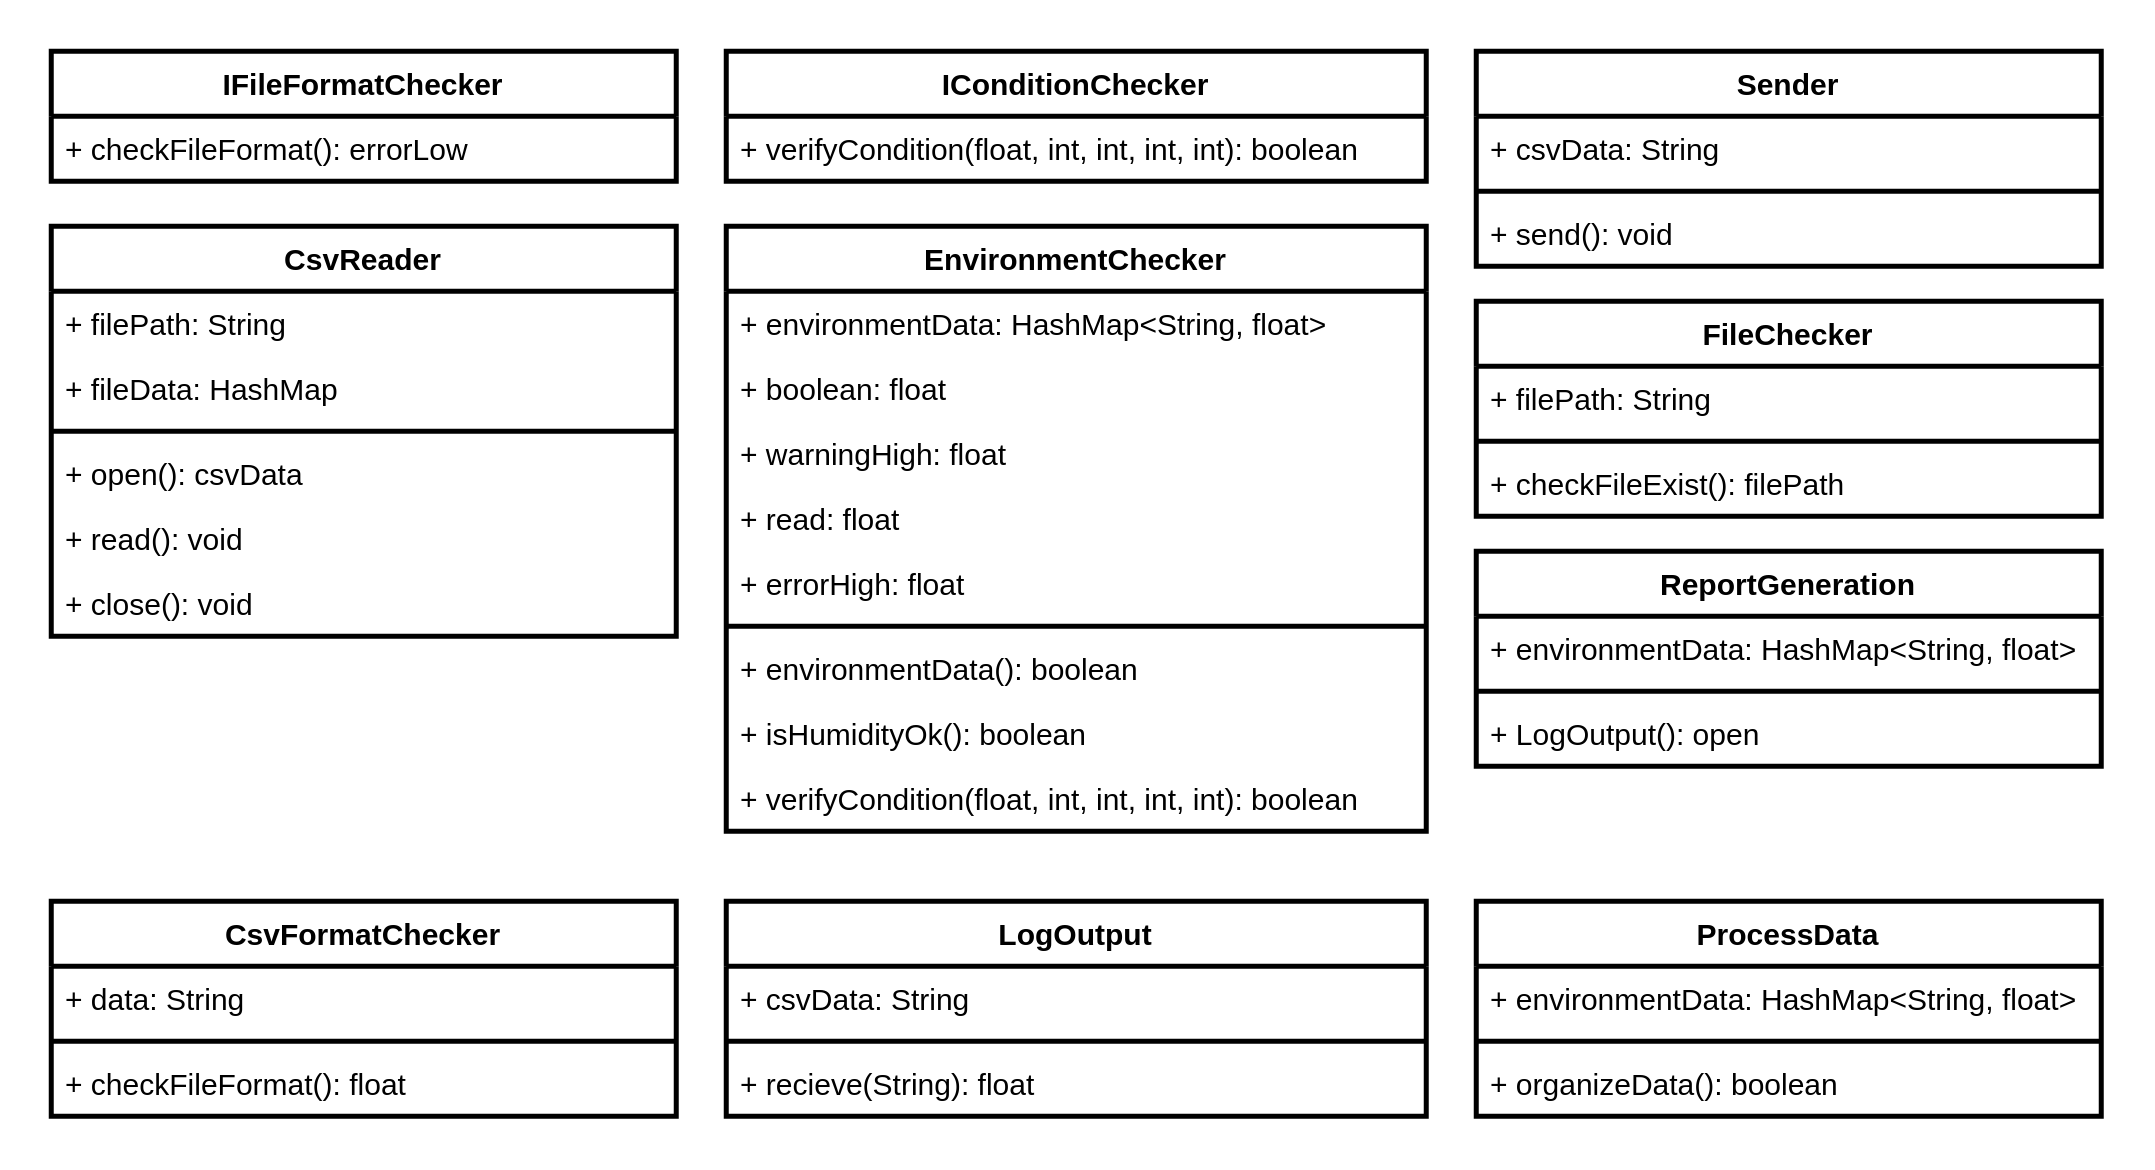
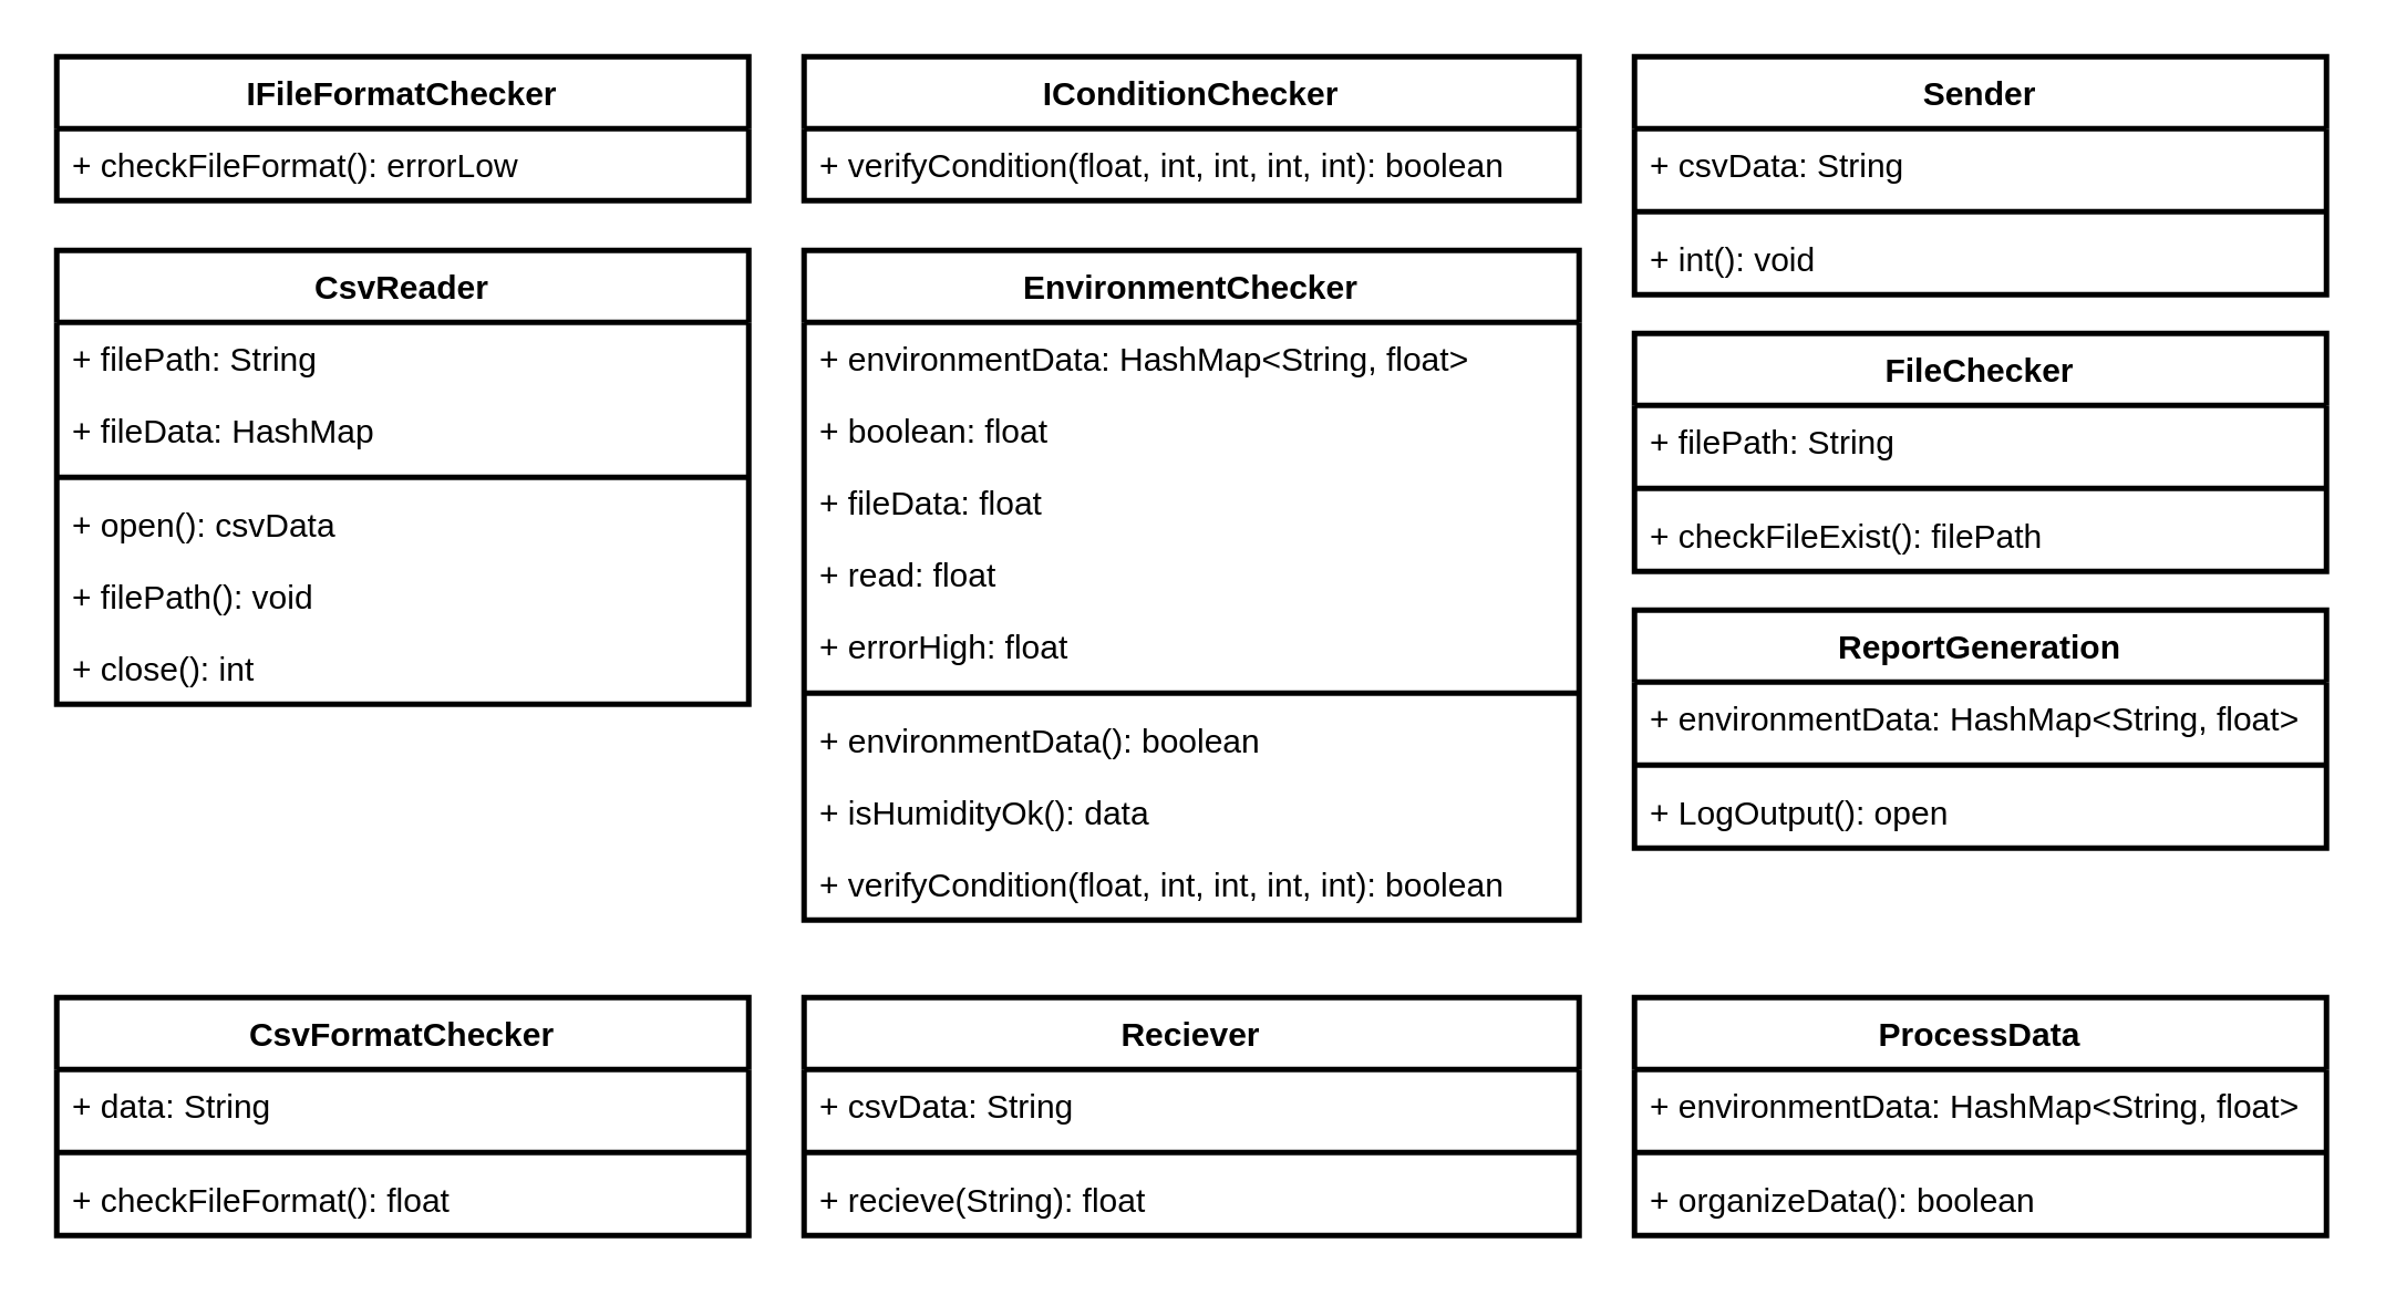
  <mxCell id="0" />
  <mxCell id="1" parent="0" />
  <mxCell id="2" value="EnvironmentChecker" style="swimlane;fontStyle=1;align=center;verticalAlign=top;childLayout=stackLayout;horizontal=1;startSize=26;horizontalStack=0;resizeParent=1;resizeParentMax=0;resizeLast=0;collapsible=1;marginBottom=0;strokeWidth=2;" vertex="1" parent="1"><mxGeometry x="290" y="90" width="280" height="242" as="geometry" /></mxCell>
  <mxCell id="3" value="+ environmentData: HashMap&lt;String, float&gt;" style="text;strokeColor=none;fillColor=none;align=left;verticalAlign=top;spacingLeft=4;spacingRight=4;overflow=hidden;rotatable=0;points=[[0,0.5],[1,0.5]];portConstraint=eastwest;strokeWidth=2;" vertex="1" parent="2"><mxGeometry y="26" width="280" height="26" as="geometry" /></mxCell>
  <mxCell id="4" value="+ boolean: float" style="text;strokeColor=none;fillColor=none;align=left;verticalAlign=top;spacingLeft=4;spacingRight=4;overflow=hidden;rotatable=0;points=[[0,0.5],[1,0.5]];portConstraint=eastwest;strokeWidth=2;" vertex="1" parent="2"><mxGeometry y="52" width="280" height="26" as="geometry" /></mxCell>
- <mxCell id="5" value="+ warningHigh: float" style="text;strokeColor=none;fillColor=none;align=left;verticalAlign=top;spacingLeft=4;spacingRight=4;overflow=hidden;rotatable=0;points=[[0,0.5],[1,0.5]];portConstraint=eastwest;strokeWidth=2;" vertex="1" parent="2"><mxGeometry y="78" width="280" height="26" as="geometry" /></mxCell>
+ <mxCell id="5" value="+ fileData: float" style="text;strokeColor=none;fillColor=none;align=left;verticalAlign=top;spacingLeft=4;spacingRight=4;overflow=hidden;rotatable=0;points=[[0,0.5],[1,0.5]];portConstraint=eastwest;strokeWidth=2;" vertex="1" parent="2"><mxGeometry y="78" width="280" height="26" as="geometry" /></mxCell>
  <mxCell id="6" value="+ read: float" style="text;strokeColor=none;fillColor=none;align=left;verticalAlign=top;spacingLeft=4;spacingRight=4;overflow=hidden;rotatable=0;points=[[0,0.5],[1,0.5]];portConstraint=eastwest;strokeWidth=2;" vertex="1" parent="2"><mxGeometry y="104" width="280" height="26" as="geometry" /></mxCell>
  <mxCell id="7" value="+ errorHigh: float" style="text;strokeColor=none;fillColor=none;align=left;verticalAlign=top;spacingLeft=4;spacingRight=4;overflow=hidden;rotatable=0;points=[[0,0.5],[1,0.5]];portConstraint=eastwest;strokeWidth=2;" vertex="1" parent="2"><mxGeometry y="130" width="280" height="26" as="geometry" /></mxCell>
  <mxCell id="8" value="" style="line;strokeWidth=2;fillColor=none;align=left;verticalAlign=middle;spacingTop=-1;spacingLeft=3;spacingRight=3;rotatable=0;labelPosition=right;points=[];portConstraint=eastwest;" vertex="1" parent="2"><mxGeometry y="156" width="280" height="8" as="geometry" /></mxCell>
  <mxCell id="9" value="+ environmentData(): boolean" style="text;strokeColor=none;fillColor=none;align=left;verticalAlign=top;spacingLeft=4;spacingRight=4;overflow=hidden;rotatable=0;points=[[0,0.5],[1,0.5]];portConstraint=eastwest;strokeWidth=2;" vertex="1" parent="2"><mxGeometry y="164" width="280" height="26" as="geometry" /></mxCell>
- <mxCell id="10" value="+ isHumidityOk(): boolean" style="text;strokeColor=none;fillColor=none;align=left;verticalAlign=top;spacingLeft=4;spacingRight=4;overflow=hidden;rotatable=0;points=[[0,0.5],[1,0.5]];portConstraint=eastwest;strokeWidth=2;" vertex="1" parent="2"><mxGeometry y="190" width="280" height="26" as="geometry" /></mxCell>
+ <mxCell id="10" value="+ isHumidityOk(): data" style="text;strokeColor=none;fillColor=none;align=left;verticalAlign=top;spacingLeft=4;spacingRight=4;overflow=hidden;rotatable=0;points=[[0,0.5],[1,0.5]];portConstraint=eastwest;strokeWidth=2;" vertex="1" parent="2"><mxGeometry y="190" width="280" height="26" as="geometry" /></mxCell>
  <mxCell id="11" value="+ verifyCondition(float, int, int, int, int): boolean" style="text;strokeColor=none;fillColor=none;align=left;verticalAlign=top;spacingLeft=4;spacingRight=4;overflow=hidden;rotatable=0;points=[[0,0.5],[1,0.5]];portConstraint=eastwest;strokeWidth=2;" vertex="1" parent="2"><mxGeometry y="216" width="280" height="26" as="geometry" /></mxCell>
  <mxCell id="12" value="CsvReader" style="swimlane;fontStyle=1;align=center;verticalAlign=top;childLayout=stackLayout;horizontal=1;startSize=26;horizontalStack=0;resizeParent=1;resizeParentMax=0;resizeLast=0;collapsible=1;marginBottom=0;strokeWidth=2;" vertex="1" parent="1"><mxGeometry x="20" y="90" width="250" height="164" as="geometry" /></mxCell>
  <mxCell id="13" value="+ filePath: String" style="text;strokeColor=none;fillColor=none;align=left;verticalAlign=top;spacingLeft=4;spacingRight=4;overflow=hidden;rotatable=0;points=[[0,0.5],[1,0.5]];portConstraint=eastwest;strokeWidth=2;" vertex="1" parent="12"><mxGeometry y="26" width="250" height="26" as="geometry" /></mxCell>
  <mxCell id="14" value="+ fileData: HashMap" style="text;strokeColor=none;fillColor=none;align=left;verticalAlign=top;spacingLeft=4;spacingRight=4;overflow=hidden;rotatable=0;points=[[0,0.5],[1,0.5]];portConstraint=eastwest;strokeWidth=2;" vertex="1" parent="12"><mxGeometry y="52" width="250" height="26" as="geometry" /></mxCell>
  <mxCell id="15" value="" style="line;strokeWidth=2;fillColor=none;align=left;verticalAlign=middle;spacingTop=-1;spacingLeft=3;spacingRight=3;rotatable=0;labelPosition=right;points=[];portConstraint=eastwest;" vertex="1" parent="12"><mxGeometry y="78" width="250" height="8" as="geometry" /></mxCell>
  <mxCell id="16" value="+ open(): csvData" style="text;strokeColor=none;fillColor=none;align=left;verticalAlign=top;spacingLeft=4;spacingRight=4;overflow=hidden;rotatable=0;points=[[0,0.5],[1,0.5]];portConstraint=eastwest;strokeWidth=2;" vertex="1" parent="12"><mxGeometry y="86" width="250" height="26" as="geometry" /></mxCell>
- <mxCell id="17" value="+ read(): void" style="text;strokeColor=none;fillColor=none;align=left;verticalAlign=top;spacingLeft=4;spacingRight=4;overflow=hidden;rotatable=0;points=[[0,0.5],[1,0.5]];portConstraint=eastwest;strokeWidth=2;" vertex="1" parent="12"><mxGeometry y="112" width="250" height="26" as="geometry" /></mxCell>
- <mxCell id="18" value="+ close(): void" style="text;strokeColor=none;fillColor=none;align=left;verticalAlign=top;spacingLeft=4;spacingRight=4;overflow=hidden;rotatable=0;points=[[0,0.5],[1,0.5]];portConstraint=eastwest;strokeWidth=2;" vertex="1" parent="12"><mxGeometry y="138" width="250" height="26" as="geometry" /></mxCell>
- <mxCell id="19" value="LogOutput" style="swimlane;fontStyle=1;align=center;verticalAlign=top;childLayout=stackLayout;horizontal=1;startSize=26;horizontalStack=0;resizeParent=1;resizeParentMax=0;resizeLast=0;collapsible=1;marginBottom=0;strokeWidth=2;" vertex="1" parent="1"><mxGeometry x="290" y="360" width="280" height="86" as="geometry" /></mxCell>
+ <mxCell id="17" value="+ filePath(): void" style="text;strokeColor=none;fillColor=none;align=left;verticalAlign=top;spacingLeft=4;spacingRight=4;overflow=hidden;rotatable=0;points=[[0,0.5],[1,0.5]];portConstraint=eastwest;strokeWidth=2;" vertex="1" parent="12"><mxGeometry y="112" width="250" height="26" as="geometry" /></mxCell>
+ <mxCell id="18" value="+ close(): int" style="text;strokeColor=none;fillColor=none;align=left;verticalAlign=top;spacingLeft=4;spacingRight=4;overflow=hidden;rotatable=0;points=[[0,0.5],[1,0.5]];portConstraint=eastwest;strokeWidth=2;" vertex="1" parent="12"><mxGeometry y="138" width="250" height="26" as="geometry" /></mxCell>
+ <mxCell id="19" value="Reciever" style="swimlane;fontStyle=1;align=center;verticalAlign=top;childLayout=stackLayout;horizontal=1;startSize=26;horizontalStack=0;resizeParent=1;resizeParentMax=0;resizeLast=0;collapsible=1;marginBottom=0;strokeWidth=2;" vertex="1" parent="1"><mxGeometry x="290" y="360" width="280" height="86" as="geometry" /></mxCell>
  <mxCell id="20" value="+ csvData: String" style="text;strokeColor=none;fillColor=none;align=left;verticalAlign=top;spacingLeft=4;spacingRight=4;overflow=hidden;rotatable=0;points=[[0,0.5],[1,0.5]];portConstraint=eastwest;strokeWidth=2;" vertex="1" parent="19"><mxGeometry y="26" width="280" height="26" as="geometry" /></mxCell>
  <mxCell id="21" value="" style="line;strokeWidth=2;fillColor=none;align=left;verticalAlign=middle;spacingTop=-1;spacingLeft=3;spacingRight=3;rotatable=0;labelPosition=right;points=[];portConstraint=eastwest;" vertex="1" parent="19"><mxGeometry y="52" width="280" height="8" as="geometry" /></mxCell>
  <mxCell id="22" value="+ recieve(String): float" style="text;strokeColor=none;fillColor=none;align=left;verticalAlign=top;spacingLeft=4;spacingRight=4;overflow=hidden;rotatable=0;points=[[0,0.5],[1,0.5]];portConstraint=eastwest;strokeWidth=2;" vertex="1" parent="19"><mxGeometry y="60" width="280" height="26" as="geometry" /></mxCell>
  <mxCell id="23" value="IFileFormatChecker" style="swimlane;fontStyle=1;align=center;verticalAlign=top;childLayout=stackLayout;horizontal=1;startSize=26;horizontalStack=0;resizeParent=1;resizeParentMax=0;resizeLast=0;collapsible=1;marginBottom=0;strokeWidth=2;" vertex="1" parent="1"><mxGeometry x="20" y="20" width="250" height="52" as="geometry" /></mxCell>
  <mxCell id="24" value="+ checkFileFormat(): errorLow" style="text;strokeColor=none;fillColor=none;align=left;verticalAlign=top;spacingLeft=4;spacingRight=4;overflow=hidden;rotatable=0;points=[[0,0.5],[1,0.5]];portConstraint=eastwest;strokeWidth=2;" vertex="1" parent="23"><mxGeometry y="26" width="250" height="26" as="geometry" /></mxCell>
  <mxCell id="25" value="IConditionChecker" style="swimlane;fontStyle=1;align=center;verticalAlign=top;childLayout=stackLayout;horizontal=1;startSize=26;horizontalStack=0;resizeParent=1;resizeParentMax=0;resizeLast=0;collapsible=1;marginBottom=0;strokeWidth=2;" vertex="1" parent="1"><mxGeometry x="290" y="20" width="280" height="52" as="geometry" /></mxCell>
  <mxCell id="26" value="+ verifyCondition(float, int, int, int, int): boolean" style="text;strokeColor=none;fillColor=none;align=left;verticalAlign=top;spacingLeft=4;spacingRight=4;overflow=hidden;rotatable=0;points=[[0,0.5],[1,0.5]];portConstraint=eastwest;strokeWidth=2;" vertex="1" parent="25"><mxGeometry y="26" width="280" height="26" as="geometry" /></mxCell>
  <mxCell id="27" value="ProcessData" style="swimlane;fontStyle=1;align=center;verticalAlign=top;childLayout=stackLayout;horizontal=1;startSize=26;horizontalStack=0;resizeParent=1;resizeParentMax=0;resizeLast=0;collapsible=1;marginBottom=0;strokeWidth=2;" vertex="1" parent="1"><mxGeometry x="590" y="360" width="250" height="86" as="geometry" /></mxCell>
  <mxCell id="28" value="+ environmentData: HashMap&lt;String, float&gt;" style="text;strokeColor=none;fillColor=none;align=left;verticalAlign=top;spacingLeft=4;spacingRight=4;overflow=hidden;rotatable=0;points=[[0,0.5],[1,0.5]];portConstraint=eastwest;strokeWidth=2;" vertex="1" parent="27"><mxGeometry y="26" width="250" height="26" as="geometry" /></mxCell>
  <mxCell id="29" value="" style="line;strokeWidth=2;fillColor=none;align=left;verticalAlign=middle;spacingTop=-1;spacingLeft=3;spacingRight=3;rotatable=0;labelPosition=right;points=[];portConstraint=eastwest;" vertex="1" parent="27"><mxGeometry y="52" width="250" height="8" as="geometry" /></mxCell>
  <mxCell id="30" value="+ organizeData(): boolean" style="text;strokeColor=none;fillColor=none;align=left;verticalAlign=top;spacingLeft=4;spacingRight=4;overflow=hidden;rotatable=0;points=[[0,0.5],[1,0.5]];portConstraint=eastwest;strokeWidth=2;" vertex="1" parent="27"><mxGeometry y="60" width="250" height="26" as="geometry" /></mxCell>
  <mxCell id="31" value="Sender" style="swimlane;fontStyle=1;align=center;verticalAlign=top;childLayout=stackLayout;horizontal=1;startSize=26;horizontalStack=0;resizeParent=1;resizeParentMax=0;resizeLast=0;collapsible=1;marginBottom=0;strokeWidth=2;" vertex="1" parent="1"><mxGeometry x="590" y="20" width="250" height="86" as="geometry" /></mxCell>
  <mxCell id="32" value="+ csvData: String" style="text;strokeColor=none;fillColor=none;align=left;verticalAlign=top;spacingLeft=4;spacingRight=4;overflow=hidden;rotatable=0;points=[[0,0.5],[1,0.5]];portConstraint=eastwest;strokeWidth=2;" vertex="1" parent="31"><mxGeometry y="26" width="250" height="26" as="geometry" /></mxCell>
  <mxCell id="33" value="" style="line;strokeWidth=2;fillColor=none;align=left;verticalAlign=middle;spacingTop=-1;spacingLeft=3;spacingRight=3;rotatable=0;labelPosition=right;points=[];portConstraint=eastwest;" vertex="1" parent="31"><mxGeometry y="52" width="250" height="8" as="geometry" /></mxCell>
- <mxCell id="34" value="+ send(): void" style="text;strokeColor=none;fillColor=none;align=left;verticalAlign=top;spacingLeft=4;spacingRight=4;overflow=hidden;rotatable=0;points=[[0,0.5],[1,0.5]];portConstraint=eastwest;strokeWidth=2;" vertex="1" parent="31"><mxGeometry y="60" width="250" height="26" as="geometry" /></mxCell>
+ <mxCell id="34" value="+ int(): void" style="text;strokeColor=none;fillColor=none;align=left;verticalAlign=top;spacingLeft=4;spacingRight=4;overflow=hidden;rotatable=0;points=[[0,0.5],[1,0.5]];portConstraint=eastwest;strokeWidth=2;" vertex="1" parent="31"><mxGeometry y="60" width="250" height="26" as="geometry" /></mxCell>
  <mxCell id="35" value="FileChecker" style="swimlane;fontStyle=1;align=center;verticalAlign=top;childLayout=stackLayout;horizontal=1;startSize=26;horizontalStack=0;resizeParent=1;resizeParentMax=0;resizeLast=0;collapsible=1;marginBottom=0;strokeWidth=2;" vertex="1" parent="1"><mxGeometry x="590" y="120" width="250" height="86" as="geometry" /></mxCell>
  <mxCell id="36" value="+ filePath: String" style="text;strokeColor=none;fillColor=none;align=left;verticalAlign=top;spacingLeft=4;spacingRight=4;overflow=hidden;rotatable=0;points=[[0,0.5],[1,0.5]];portConstraint=eastwest;strokeWidth=2;" vertex="1" parent="35"><mxGeometry y="26" width="250" height="26" as="geometry" /></mxCell>
  <mxCell id="37" value="" style="line;strokeWidth=2;fillColor=none;align=left;verticalAlign=middle;spacingTop=-1;spacingLeft=3;spacingRight=3;rotatable=0;labelPosition=right;points=[];portConstraint=eastwest;" vertex="1" parent="35"><mxGeometry y="52" width="250" height="8" as="geometry" /></mxCell>
  <mxCell id="38" value="+ checkFileExist(): filePath" style="text;strokeColor=none;fillColor=none;align=left;verticalAlign=top;spacingLeft=4;spacingRight=4;overflow=hidden;rotatable=0;points=[[0,0.5],[1,0.5]];portConstraint=eastwest;strokeWidth=2;" vertex="1" parent="35"><mxGeometry y="60" width="250" height="26" as="geometry" /></mxCell>
  <mxCell id="39" value="ReportGeneration" style="swimlane;fontStyle=1;align=center;verticalAlign=top;childLayout=stackLayout;horizontal=1;startSize=26;horizontalStack=0;resizeParent=1;resizeParentMax=0;resizeLast=0;collapsible=1;marginBottom=0;strokeWidth=2;" vertex="1" parent="1"><mxGeometry x="590" y="220" width="250" height="86" as="geometry" /></mxCell>
  <mxCell id="40" value="+ environmentData: HashMap&lt;String, float&gt;" style="text;strokeColor=none;fillColor=none;align=left;verticalAlign=top;spacingLeft=4;spacingRight=4;overflow=hidden;rotatable=0;points=[[0,0.5],[1,0.5]];portConstraint=eastwest;strokeWidth=2;" vertex="1" parent="39"><mxGeometry y="26" width="250" height="26" as="geometry" /></mxCell>
  <mxCell id="41" value="" style="line;strokeWidth=2;fillColor=none;align=left;verticalAlign=middle;spacingTop=-1;spacingLeft=3;spacingRight=3;rotatable=0;labelPosition=right;points=[];portConstraint=eastwest;" vertex="1" parent="39"><mxGeometry y="52" width="250" height="8" as="geometry" /></mxCell>
  <mxCell id="42" value="+ LogOutput(): open" style="text;strokeColor=none;fillColor=none;align=left;verticalAlign=top;spacingLeft=4;spacingRight=4;overflow=hidden;rotatable=0;points=[[0,0.5],[1,0.5]];portConstraint=eastwest;strokeWidth=2;" vertex="1" parent="39"><mxGeometry y="60" width="250" height="26" as="geometry" /></mxCell>
  <mxCell id="43" value="CsvFormatChecker" style="swimlane;fontStyle=1;align=center;verticalAlign=top;childLayout=stackLayout;horizontal=1;startSize=26;horizontalStack=0;resizeParent=1;resizeParentMax=0;resizeLast=0;collapsible=1;marginBottom=0;strokeWidth=2;" vertex="1" parent="1"><mxGeometry x="20" y="360" width="250" height="86" as="geometry" /></mxCell>
  <mxCell id="44" value="+ data: String" style="text;strokeColor=none;fillColor=none;align=left;verticalAlign=top;spacingLeft=4;spacingRight=4;overflow=hidden;rotatable=0;points=[[0,0.5],[1,0.5]];portConstraint=eastwest;strokeWidth=2;" vertex="1" parent="43"><mxGeometry y="26" width="250" height="26" as="geometry" /></mxCell>
  <mxCell id="45" value="" style="line;strokeWidth=2;fillColor=none;align=left;verticalAlign=middle;spacingTop=-1;spacingLeft=3;spacingRight=3;rotatable=0;labelPosition=right;points=[];portConstraint=eastwest;" vertex="1" parent="43"><mxGeometry y="52" width="250" height="8" as="geometry" /></mxCell>
  <mxCell id="46" value="+ checkFileFormat(): float" style="text;strokeColor=none;fillColor=none;align=left;verticalAlign=top;spacingLeft=4;spacingRight=4;overflow=hidden;rotatable=0;points=[[0,0.5],[1,0.5]];portConstraint=eastwest;strokeWidth=2;" vertex="1" parent="43"><mxGeometry y="60" width="250" height="26" as="geometry" /></mxCell>
